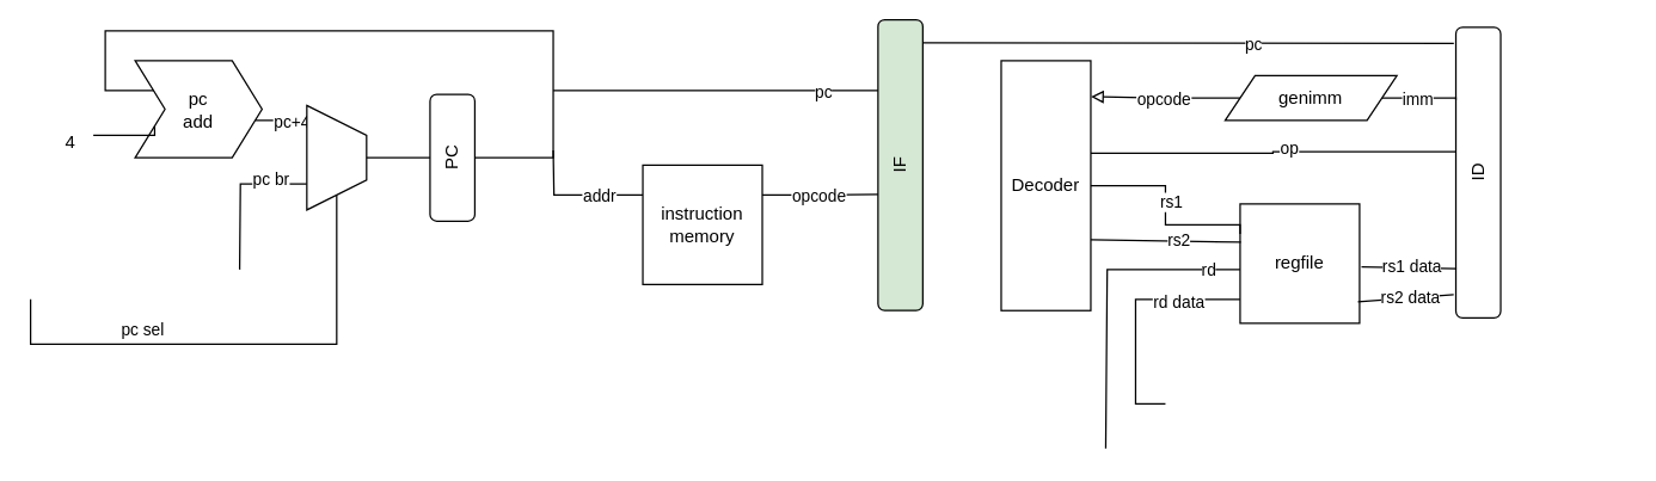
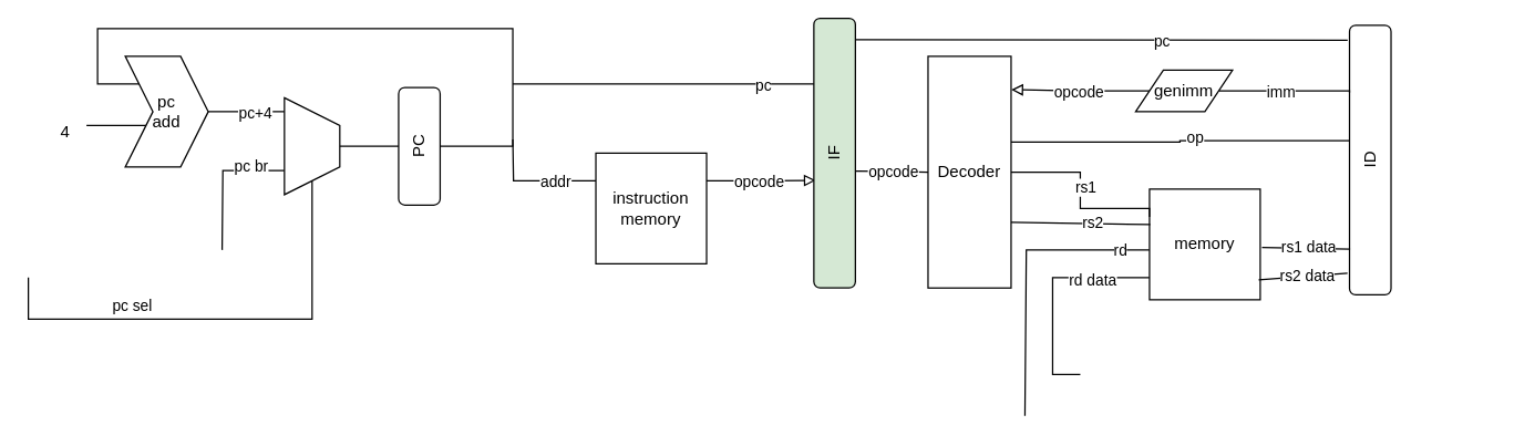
  <mxCell id="0" />
  <mxCell id="1" parent="0" />
  <mxCell id="2" style="edgeStyle=orthogonalEdgeStyle;rounded=0;orthogonalLoop=1;jettySize=auto;html=1;entryX=0.218;entryY=0.274;entryDx=0;entryDy=0;entryPerimeter=0;endArrow=none;endFill=0;" edge="1" parent="1" source="3" target="6"><mxGeometry relative="1" as="geometry"><mxPoint x="100" y="80" as="targetPoint" /><Array as="points"><mxPoint x="370" y="105" /><mxPoint x="370" y="20" /><mxPoint x="70" y="20" /><mxPoint x="70" y="60" /><mxPoint x="103" y="60" /></Array></mxGeometry></mxCell>
  <mxCell id="3" value="PC" style="rounded=1;whiteSpace=wrap;html=1;rotation=-90;" vertex="1" parent="1"><mxGeometry x="260" y="90" width="85" height="30" as="geometry" /></mxCell>
  <mxCell id="4" value="" style="edgeStyle=orthogonalEdgeStyle;rounded=0;orthogonalLoop=1;jettySize=auto;html=1;endArrow=none;endFill=0;" edge="1" parent="1" source="6" target="14"><mxGeometry relative="1" as="geometry"><Array as="points"><mxPoint x="190" y="80" /><mxPoint x="190" y="80" /></Array></mxGeometry></mxCell>
  <mxCell id="5" value="pc+4" style="edgeLabel;html=1;align=center;verticalAlign=middle;resizable=0;points=[];" vertex="1" connectable="0" parent="4"><mxGeometry x="-0.11" relative="1" as="geometry"><mxPoint as="offset" /></mxGeometry></mxCell>
- <mxCell id="6" value="pc&lt;br&gt;add" style="shape=step;perimeter=stepPerimeter;whiteSpace=wrap;html=1;fixedSize=1;" vertex="1" parent="1"><mxGeometry x="90" y="40" width="85" height="65" as="geometry" /></mxCell>
+ <mxCell id="6" value="pc&lt;br&gt;add" style="shape=step;perimeter=stepPerimeter;whiteSpace=wrap;html=1;fixedSize=1;" vertex="1" parent="1"><mxGeometry x="90" y="40" width="60" height="80" as="geometry" /></mxCell>
  <mxCell id="7" style="edgeStyle=orthogonalEdgeStyle;rounded=0;orthogonalLoop=1;jettySize=auto;html=1;entryX=0;entryY=0.75;entryDx=0;entryDy=0;endArrow=none;endFill=0;" edge="1" parent="1" source="8" target="6"><mxGeometry relative="1" as="geometry"><Array as="points"><mxPoint x="80" y="90" /><mxPoint x="80" y="90" /></Array></mxGeometry></mxCell>
  <mxCell id="8" value="4" style="text;html=1;strokeColor=none;fillColor=none;align=center;verticalAlign=middle;whiteSpace=wrap;rounded=0;" vertex="1" parent="1"><mxGeometry x="32" y="80" width="30" height="30" as="geometry" /></mxCell>
  <mxCell id="9" style="edgeStyle=orthogonalEdgeStyle;rounded=0;orthogonalLoop=1;jettySize=auto;html=1;entryX=0.5;entryY=0;entryDx=0;entryDy=0;endArrow=none;endFill=0;" edge="1" parent="1" source="14" target="3"><mxGeometry relative="1" as="geometry" /></mxCell>
  <mxCell id="10" style="edgeStyle=orthogonalEdgeStyle;rounded=0;orthogonalLoop=1;jettySize=auto;html=1;exitX=1;exitY=0.5;exitDx=0;exitDy=0;endArrow=none;endFill=0;" edge="1" parent="1" source="14"><mxGeometry relative="1" as="geometry"><mxPoint x="20" y="200" as="targetPoint" /><Array as="points"><mxPoint x="225" y="230" /><mxPoint x="20" y="230" /></Array></mxGeometry></mxCell>
  <mxCell id="11" value="pc sel" style="edgeLabel;html=1;align=center;verticalAlign=middle;resizable=0;points=[];" vertex="1" connectable="0" parent="10"><mxGeometry x="0.542" y="-2" relative="1" as="geometry"><mxPoint x="27" y="-8" as="offset" /></mxGeometry></mxCell>
  <mxCell id="12" style="edgeStyle=orthogonalEdgeStyle;rounded=0;orthogonalLoop=1;jettySize=auto;html=1;exitX=0.75;exitY=1;exitDx=0;exitDy=0;endArrow=none;endFill=0;startArrow=none;startFill=0;" edge="1" parent="1" source="14"><mxGeometry relative="1" as="geometry"><mxPoint x="160" y="180" as="targetPoint" /></mxGeometry></mxCell>
  <mxCell id="13" value="pc br" style="edgeLabel;html=1;align=center;verticalAlign=middle;resizable=0;points=[];" vertex="1" connectable="0" parent="12"><mxGeometry x="-0.33" y="1" relative="1" as="geometry"><mxPoint x="9" y="-4" as="offset" /></mxGeometry></mxCell>
  <mxCell id="14" value="" style="shape=trapezoid;perimeter=trapezoidPerimeter;whiteSpace=wrap;html=1;fixedSize=1;rotation=90;" vertex="1" parent="1"><mxGeometry x="190" y="85" width="70" height="40" as="geometry" /></mxCell>
  <mxCell id="15" style="edgeStyle=orthogonalEdgeStyle;rounded=0;orthogonalLoop=1;jettySize=auto;html=1;exitX=0;exitY=0.25;exitDx=0;exitDy=0;strokeWidth=1;endArrow=none;endFill=0;" edge="1" parent="1" source="19"><mxGeometry relative="1" as="geometry"><mxPoint x="370" y="100" as="targetPoint" /></mxGeometry></mxCell>
  <mxCell id="16" value="addr" style="edgeLabel;html=1;align=center;verticalAlign=middle;resizable=0;points=[];" vertex="1" connectable="0" parent="15"><mxGeometry x="-0.325" relative="1" as="geometry"><mxPoint as="offset" /></mxGeometry></mxCell>
- <mxCell id="17" style="edgeStyle=orthogonalEdgeStyle;rounded=0;orthogonalLoop=1;jettySize=auto;html=1;exitX=1;exitY=0.25;exitDx=0;exitDy=0;endArrow=none;endFill=0;entryX=0.399;entryY=0.046;entryDx=0;entryDy=0;entryPerimeter=0;" edge="1" parent="1" source="19" target="24"><mxGeometry relative="1" as="geometry"><mxPoint x="570" y="130.242" as="targetPoint" /></mxGeometry></mxCell>
+ <mxCell id="17" style="edgeStyle=orthogonalEdgeStyle;rounded=0;orthogonalLoop=1;jettySize=auto;html=1;exitX=1;exitY=0.25;exitDx=0;exitDy=0;endArrow=block;endFill=0;entryX=0.399;entryY=0.046;entryDx=0;entryDy=0;entryPerimeter=0;" edge="1" parent="1" source="19" target="24"><mxGeometry relative="1" as="geometry"><mxPoint x="570" y="130.242" as="targetPoint" /></mxGeometry></mxCell>
  <mxCell id="18" value="opcode" style="edgeLabel;html=1;align=center;verticalAlign=middle;resizable=0;points=[];" vertex="1" connectable="0" parent="17"><mxGeometry x="-0.059" relative="1" as="geometry"><mxPoint as="offset" /></mxGeometry></mxCell>
  <mxCell id="19" value="instruction&lt;br&gt;memory" style="whiteSpace=wrap;html=1;aspect=fixed;" vertex="1" parent="1"><mxGeometry x="430" y="110" width="80" height="80" as="geometry" /></mxCell>
  <mxCell id="20" style="edgeStyle=orthogonalEdgeStyle;rounded=0;orthogonalLoop=1;jettySize=auto;html=1;exitX=0.856;exitY=0.046;exitDx=0;exitDy=0;exitPerimeter=0;endArrow=none;endFill=0;" edge="1" parent="1" source="24"><mxGeometry relative="1" as="geometry"><mxPoint x="370" y="60" as="targetPoint" /><Array as="points"><mxPoint x="589" y="60" /><mxPoint x="370" y="60" /></Array></mxGeometry></mxCell>
  <mxCell id="21" value="pc" style="edgeLabel;html=1;align=center;verticalAlign=middle;resizable=0;points=[];" vertex="1" connectable="0" parent="20"><mxGeometry x="-0.262" y="2" relative="1" as="geometry"><mxPoint x="30" y="-2" as="offset" /></mxGeometry></mxCell>
+ <mxCell id="22" style="edgeStyle=orthogonalEdgeStyle;rounded=0;orthogonalLoop=1;jettySize=auto;html=1;endArrow=none;endFill=0;exitX=0.433;exitY=1.016;exitDx=0;exitDy=0;exitPerimeter=0;" edge="1" parent="1" source="24" target="32"><mxGeometry relative="1" as="geometry" /></mxCell>
+ <mxCell id="23" value="opcode" style="edgeLabel;html=1;align=center;verticalAlign=middle;resizable=0;points=[];" vertex="1" connectable="0" parent="22"><mxGeometry x="-0.313" relative="1" as="geometry"><mxPoint x="9" as="offset" /></mxGeometry></mxCell>
  <mxCell id="24" value="IF" style="rounded=1;whiteSpace=wrap;html=1;rotation=-90;fillColor=#d5e8d4;" vertex="1" parent="1"><mxGeometry x="505" y="95" width="195" height="30" as="geometry" /></mxCell>
  <mxCell id="25" value="" style="edgeStyle=orthogonalEdgeStyle;rounded=0;orthogonalLoop=1;jettySize=auto;html=1;endArrow=none;endFill=0;" edge="1" parent="1" source="29"><mxGeometry relative="1" as="geometry"><mxPoint x="780" y="270" as="targetPoint" /><Array as="points"><mxPoint x="760" y="200" /><mxPoint x="760" y="270" /></Array></mxGeometry></mxCell>
  <mxCell id="26" value="rd data" style="edgeLabel;html=1;align=center;verticalAlign=middle;resizable=0;points=[];" vertex="1" connectable="0" parent="25"><mxGeometry x="-0.478" y="1" relative="1" as="geometry"><mxPoint as="offset" /></mxGeometry></mxCell>
  <mxCell id="27" value="" style="edgeStyle=orthogonalEdgeStyle;rounded=0;orthogonalLoop=1;jettySize=auto;html=1;endArrow=none;endFill=0;" edge="1" parent="1" source="29"><mxGeometry relative="1" as="geometry"><mxPoint x="740" y="300" as="targetPoint" /><Array as="points"><mxPoint x="741" y="180" /><mxPoint x="741" y="300" /></Array></mxGeometry></mxCell>
  <mxCell id="28" value="rd" style="edgeLabel;html=1;align=center;verticalAlign=middle;resizable=0;points=[];" vertex="1" connectable="0" parent="27"><mxGeometry x="-0.793" y="3" relative="1" as="geometry"><mxPoint y="-3" as="offset" /></mxGeometry></mxCell>
- <mxCell id="29" value="regfile" style="whiteSpace=wrap;html=1;aspect=fixed;" vertex="1" parent="1"><mxGeometry x="830" y="136" width="80" height="80" as="geometry" /></mxCell>
+ <mxCell id="29" value="memory" style="whiteSpace=wrap;html=1;aspect=fixed;" vertex="1" parent="1"><mxGeometry x="830" y="136" width="80" height="80" as="geometry" /></mxCell>
  <mxCell id="30" value="" style="edgeStyle=orthogonalEdgeStyle;rounded=0;orthogonalLoop=1;jettySize=auto;html=1;entryX=0.531;entryY=0.035;entryDx=0;entryDy=0;entryPerimeter=0;endArrow=none;endFill=0;" edge="1" parent="1"><mxGeometry relative="1" as="geometry"><mxPoint x="730" y="102" as="sourcePoint" /><mxPoint x="975.55" y="100.955" as="targetPoint" /><Array as="points"><mxPoint x="852" y="102" /></Array></mxGeometry></mxCell>
  <mxCell id="31" value="op" style="edgeLabel;html=1;align=center;verticalAlign=middle;resizable=0;points=[];" vertex="1" connectable="0" parent="30"><mxGeometry x="0.085" y="2" relative="1" as="geometry"><mxPoint as="offset" /></mxGeometry></mxCell>
  <mxCell id="32" value="Decoder" style="rounded=0;whiteSpace=wrap;html=1;" vertex="1" parent="1"><mxGeometry x="670" y="40" width="60" height="167.5" as="geometry" /></mxCell>
  <mxCell id="33" style="edgeStyle=orthogonalEdgeStyle;rounded=0;orthogonalLoop=1;jettySize=auto;html=1;exitX=0;exitY=0.25;exitDx=0;exitDy=0;endArrow=none;endFill=0;entryX=1;entryY=0.5;entryDx=0;entryDy=0;" edge="1" parent="1" source="29" target="32"><mxGeometry relative="1" as="geometry"><mxPoint x="730" y="150" as="targetPoint" /><Array as="points"><mxPoint x="830" y="150" /><mxPoint x="780" y="150" /><mxPoint x="780" y="124" /></Array></mxGeometry></mxCell>
  <mxCell id="34" value="rs1" style="edgeLabel;html=1;align=center;verticalAlign=middle;resizable=0;points=[];" vertex="1" connectable="0" parent="33"><mxGeometry x="0.082" y="-3" relative="1" as="geometry"><mxPoint as="offset" /></mxGeometry></mxCell>
  <mxCell id="35" value="" style="endArrow=none;html=1;rounded=0;entryX=0.016;entryY=0.639;entryDx=0;entryDy=0;entryPerimeter=0;exitX=1.012;exitY=0.856;exitDx=0;exitDy=0;exitPerimeter=0;" edge="1" parent="1"><mxGeometry width="50" height="50" relative="1" as="geometry"><mxPoint x="730" y="160" as="sourcePoint" /><mxPoint x="830.56" y="161.7" as="targetPoint" /></mxGeometry></mxCell>
  <mxCell id="36" value="rs2" style="edgeLabel;html=1;align=center;verticalAlign=middle;resizable=0;points=[];" vertex="1" connectable="0" parent="35"><mxGeometry x="0.364" y="-2" relative="1" as="geometry"><mxPoint x="-10" y="-3" as="offset" /></mxGeometry></mxCell>
  <mxCell id="37" value="ID" style="rounded=1;whiteSpace=wrap;html=1;rotation=-90;" vertex="1" parent="1"><mxGeometry x="892" y="100" width="195" height="30" as="geometry" /></mxCell>
  <mxCell id="38" value="" style="endArrow=none;html=1;rounded=0;entryX=0.17;entryY=0.015;entryDx=0;entryDy=0;entryPerimeter=0;exitX=1.016;exitY=0.639;exitDx=0;exitDy=0;exitPerimeter=0;" edge="1" parent="1" target="37"><mxGeometry width="50" height="50" relative="1" as="geometry"><mxPoint x="911.28" y="178.12" as="sourcePoint" /><mxPoint x="962.2" y="178.105" as="targetPoint" /></mxGeometry></mxCell>
  <mxCell id="39" value="rs1 data" style="edgeLabel;html=1;align=center;verticalAlign=middle;resizable=0;points=[];" vertex="1" connectable="0" parent="38"><mxGeometry x="0.025" y="1" relative="1" as="geometry"><mxPoint as="offset" /></mxGeometry></mxCell>
  <mxCell id="40" value="" style="endArrow=none;html=1;rounded=0;entryX=0.08;entryY=-0.05;entryDx=0;entryDy=0;entryPerimeter=0;exitX=0.986;exitY=0.821;exitDx=0;exitDy=0;exitPerimeter=0;" edge="1" parent="1" source="29" target="37"><mxGeometry width="50" height="50" relative="1" as="geometry"><mxPoint x="921" y="191" as="sourcePoint" /><mxPoint x="972" y="191" as="targetPoint" /></mxGeometry></mxCell>
  <mxCell id="41" value="rs2 data" style="edgeLabel;html=1;align=center;verticalAlign=middle;resizable=0;points=[];" vertex="1" connectable="0" parent="40"><mxGeometry x="-0.136" y="-4" relative="1" as="geometry"><mxPoint x="6" y="-5" as="offset" /></mxGeometry></mxCell>
  <mxCell id="42" value="" style="endArrow=none;html=1;rounded=0;entryX=0.919;entryY=-0.046;entryDx=0;entryDy=0;entryPerimeter=0;exitX=0.921;exitY=0.995;exitDx=0;exitDy=0;exitPerimeter=0;" edge="1" parent="1" source="24"><mxGeometry width="50" height="50" relative="1" as="geometry"><mxPoint x="615.55" y="27" as="sourcePoint" /><mxPoint x="973.12" y="28.295" as="targetPoint" /></mxGeometry></mxCell>
  <mxCell id="43" value="pc" style="edgeLabel;html=1;align=center;verticalAlign=middle;resizable=0;points=[];" vertex="1" connectable="0" parent="42"><mxGeometry x="0.244" y="-2" relative="1" as="geometry"><mxPoint y="-2" as="offset" /></mxGeometry></mxCell>
  <mxCell id="44" style="edgeStyle=orthogonalEdgeStyle;rounded=0;orthogonalLoop=1;jettySize=auto;html=1;exitX=1;exitY=0.5;exitDx=0;exitDy=0;entryX=0.75;entryY=0;entryDx=0;entryDy=0;endArrow=none;endFill=0;" edge="1" parent="1" source="46" target="37"><mxGeometry relative="1" as="geometry"><Array as="points"><mxPoint x="975" y="65" /></Array></mxGeometry></mxCell>
  <mxCell id="45" value="imm" style="edgeLabel;html=1;align=center;verticalAlign=middle;resizable=0;points=[];" vertex="1" connectable="0" parent="44"><mxGeometry x="-0.08" relative="1" as="geometry"><mxPoint as="offset" /></mxGeometry></mxCell>
- <mxCell id="46" value="genimm" style="shape=parallelogram;perimeter=parallelogramPerimeter;whiteSpace=wrap;html=1;fixedSize=1;" vertex="1" parent="1"><mxGeometry x="820" y="50" width="115" height="30" as="geometry" /></mxCell>
+ <mxCell id="46" value="genimm" style="shape=parallelogram;perimeter=parallelogramPerimeter;whiteSpace=wrap;html=1;fixedSize=1;" vertex="1" parent="1"><mxGeometry x="820" y="50" width="70" height="30" as="geometry" /></mxCell>
  <mxCell id="47" style="edgeStyle=orthogonalEdgeStyle;rounded=0;orthogonalLoop=1;jettySize=auto;html=1;exitX=0;exitY=0.5;exitDx=0;exitDy=0;entryX=1.002;entryY=0.144;entryDx=0;entryDy=0;entryPerimeter=0;endArrow=block;endFill=0;" edge="1" parent="1" source="46" target="32"><mxGeometry relative="1" as="geometry" /></mxCell>
  <mxCell id="48" value="opcode" style="edgeLabel;html=1;align=center;verticalAlign=middle;resizable=0;points=[];" vertex="1" connectable="0" parent="47"><mxGeometry x="0.033" y="2" relative="1" as="geometry"><mxPoint y="-2" as="offset" /></mxGeometry></mxCell>
